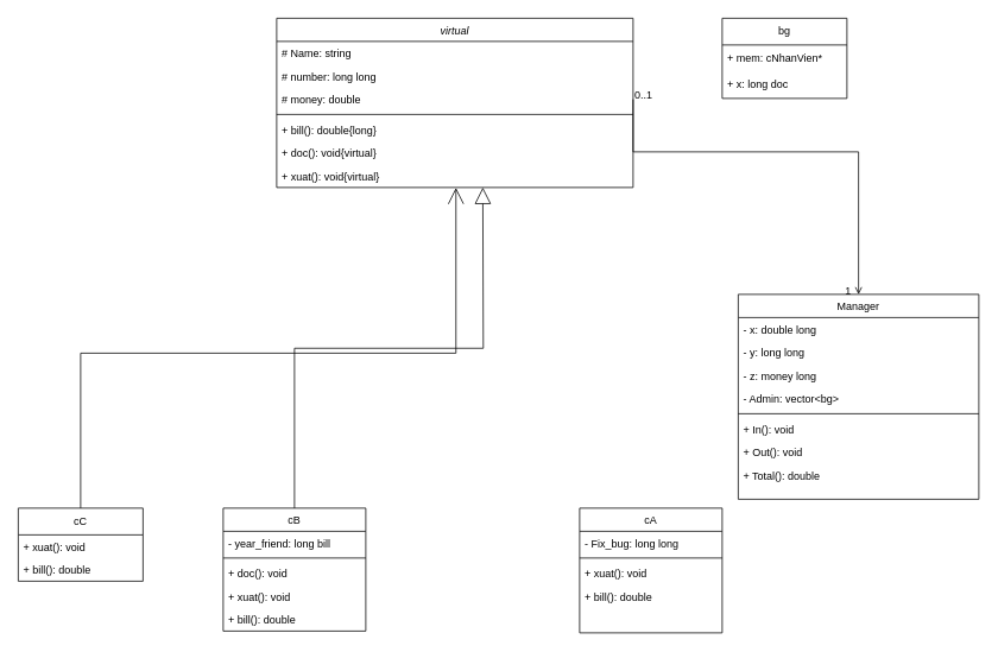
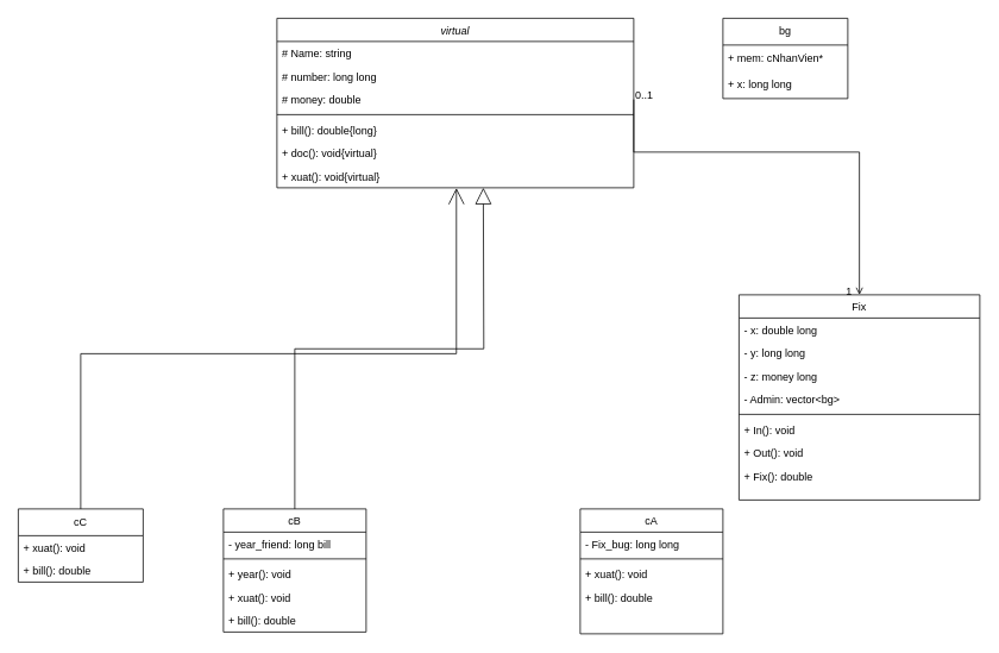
  <mxCell id="0" />
  <mxCell id="1" parent="0" />
  <mxCell id="2" value="virtual" style="swimlane;fontStyle=2;align=center;verticalAlign=top;childLayout=stackLayout;horizontal=1;startSize=26;horizontalStack=0;resizeParent=1;resizeLast=0;collapsible=1;marginBottom=0;rounded=0;shadow=0;strokeWidth=1;" vertex="1" parent="1"><mxGeometry x="310" y="20" width="400" height="190" as="geometry"><mxRectangle x="230" y="140" width="160" height="26" as="alternateBounds" /></mxGeometry></mxCell>
  <mxCell id="3" value="# Name: string" style="text;align=left;verticalAlign=top;spacingLeft=4;spacingRight=4;overflow=hidden;rotatable=0;points=[[0,0.5],[1,0.5]];portConstraint=eastwest;rounded=0;shadow=0;html=0;" vertex="1" parent="2"><mxGeometry y="26" width="400" height="26" as="geometry" /></mxCell>
  <mxCell id="4" value="# number: long long" style="text;align=left;verticalAlign=top;spacingLeft=4;spacingRight=4;overflow=hidden;rotatable=0;points=[[0,0.5],[1,0.5]];portConstraint=eastwest;rounded=0;shadow=0;html=0;" vertex="1" parent="2"><mxGeometry y="52" width="400" height="26" as="geometry" /></mxCell>
  <mxCell id="5" value="# money: double" style="text;align=left;verticalAlign=top;spacingLeft=4;spacingRight=4;overflow=hidden;rotatable=0;points=[[0,0.5],[1,0.5]];portConstraint=eastwest;rounded=0;shadow=0;html=0;" vertex="1" parent="2"><mxGeometry y="78" width="400" height="26" as="geometry" /></mxCell>
  <mxCell id="6" value="" style="line;html=1;strokeWidth=1;align=left;verticalAlign=middle;spacingTop=-1;spacingLeft=3;spacingRight=3;rotatable=0;labelPosition=right;points=[];portConstraint=eastwest;" vertex="1" parent="2"><mxGeometry y="104" width="400" height="8" as="geometry" /></mxCell>
  <mxCell id="7" value="+ bill(): double{long}" style="text;align=left;verticalAlign=top;spacingLeft=4;spacingRight=4;overflow=hidden;rotatable=0;points=[[0,0.5],[1,0.5]];portConstraint=eastwest;" vertex="1" parent="2"><mxGeometry y="112" width="400" height="26" as="geometry" /></mxCell>
  <mxCell id="8" value="+ doc(): void{virtual}" style="text;align=left;verticalAlign=top;spacingLeft=4;spacingRight=4;overflow=hidden;rotatable=0;points=[[0,0.5],[1,0.5]];portConstraint=eastwest;" vertex="1" parent="2"><mxGeometry y="138" width="400" height="26" as="geometry" /></mxCell>
  <mxCell id="9" value="+ xuat(): void{virtual}" style="text;align=left;verticalAlign=top;spacingLeft=4;spacingRight=4;overflow=hidden;rotatable=0;points=[[0,0.5],[1,0.5]];portConstraint=eastwest;" vertex="1" parent="2"><mxGeometry y="164" width="400" height="26" as="geometry" /></mxCell>
  <mxCell id="10" value="cB" style="swimlane;fontStyle=0;align=center;verticalAlign=top;childLayout=stackLayout;horizontal=1;startSize=26;horizontalStack=0;resizeParent=1;resizeLast=0;collapsible=1;marginBottom=0;rounded=0;shadow=0;strokeWidth=1;" vertex="1" parent="1"><mxGeometry x="250" y="570" width="160" height="138" as="geometry"><mxRectangle x="130" y="380" width="160" height="26" as="alternateBounds" /></mxGeometry></mxCell>
  <mxCell id="11" value="- year_friend: long bill" style="text;align=left;verticalAlign=top;spacingLeft=4;spacingRight=4;overflow=hidden;rotatable=0;points=[[0,0.5],[1,0.5]];portConstraint=eastwest;" vertex="1" parent="10"><mxGeometry y="26" width="160" height="26" as="geometry" /></mxCell>
  <mxCell id="12" value="" style="line;html=1;strokeWidth=1;align=left;verticalAlign=middle;spacingTop=-1;spacingLeft=3;spacingRight=3;rotatable=0;labelPosition=right;points=[];portConstraint=eastwest;" vertex="1" parent="10"><mxGeometry y="52" width="160" height="8" as="geometry" /></mxCell>
- <mxCell id="13" value="+ doc(): void" style="text;align=left;verticalAlign=top;spacingLeft=4;spacingRight=4;overflow=hidden;rotatable=0;points=[[0,0.5],[1,0.5]];portConstraint=eastwest;" vertex="1" parent="10"><mxGeometry y="60" width="160" height="26" as="geometry" /></mxCell>
+ <mxCell id="13" value="+ year(): void" style="text;align=left;verticalAlign=top;spacingLeft=4;spacingRight=4;overflow=hidden;rotatable=0;points=[[0,0.5],[1,0.5]];portConstraint=eastwest;" vertex="1" parent="10"><mxGeometry y="60" width="160" height="26" as="geometry" /></mxCell>
  <mxCell id="14" value="+ xuat(): void" style="text;align=left;verticalAlign=top;spacingLeft=4;spacingRight=4;overflow=hidden;rotatable=0;points=[[0,0.5],[1,0.5]];portConstraint=eastwest;" vertex="1" parent="10"><mxGeometry y="86" width="160" height="26" as="geometry" /></mxCell>
  <mxCell id="15" value="+ bill(): double" style="text;align=left;verticalAlign=top;spacingLeft=4;spacingRight=4;overflow=hidden;rotatable=0;points=[[0,0.5],[1,0.5]];portConstraint=eastwest;" vertex="1" parent="10"><mxGeometry y="112" width="160" height="26" as="geometry" /></mxCell>
  <mxCell id="16" value="cA" style="swimlane;fontStyle=0;align=center;verticalAlign=top;childLayout=stackLayout;horizontal=1;startSize=26;horizontalStack=0;resizeParent=1;resizeLast=0;collapsible=1;marginBottom=0;rounded=0;shadow=0;strokeWidth=1;" vertex="1" parent="1"><mxGeometry x="650" y="570" width="160" height="140" as="geometry"><mxRectangle x="340" y="380" width="170" height="26" as="alternateBounds" /></mxGeometry></mxCell>
  <mxCell id="17" value="- Fix_bug: long long" style="text;align=left;verticalAlign=top;spacingLeft=4;spacingRight=4;overflow=hidden;rotatable=0;points=[[0,0.5],[1,0.5]];portConstraint=eastwest;" vertex="1" parent="16"><mxGeometry y="26" width="160" height="26" as="geometry" /></mxCell>
  <mxCell id="18" value="" style="line;html=1;strokeWidth=1;align=left;verticalAlign=middle;spacingTop=-1;spacingLeft=3;spacingRight=3;rotatable=0;labelPosition=right;points=[];portConstraint=eastwest;" vertex="1" parent="16"><mxGeometry y="52" width="160" height="8" as="geometry" /></mxCell>
  <mxCell id="19" value="+ xuat(): void" style="text;align=left;verticalAlign=top;spacingLeft=4;spacingRight=4;overflow=hidden;rotatable=0;points=[[0,0.5],[1,0.5]];portConstraint=eastwest;" vertex="1" parent="16"><mxGeometry y="60" width="160" height="26" as="geometry" /></mxCell>
  <mxCell id="20" value="+ bill(): double" style="text;align=left;verticalAlign=top;spacingLeft=4;spacingRight=4;overflow=hidden;rotatable=0;points=[[0,0.5],[1,0.5]];portConstraint=eastwest;" vertex="1" parent="16"><mxGeometry y="86" width="160" height="26" as="geometry" /></mxCell>
- <mxCell id="21" value="Manager" style="swimlane;fontStyle=0;align=center;verticalAlign=top;childLayout=stackLayout;horizontal=1;startSize=26;horizontalStack=0;resizeParent=1;resizeLast=0;collapsible=1;marginBottom=0;rounded=0;shadow=0;strokeWidth=1;" vertex="1" parent="1"><mxGeometry x="828" y="330" width="270" height="230" as="geometry"><mxRectangle x="550" y="140" width="160" height="26" as="alternateBounds" /></mxGeometry></mxCell>
+ <mxCell id="21" value="Fix" style="swimlane;fontStyle=0;align=center;verticalAlign=top;childLayout=stackLayout;horizontal=1;startSize=26;horizontalStack=0;resizeParent=1;resizeLast=0;collapsible=1;marginBottom=0;rounded=0;shadow=0;strokeWidth=1;" vertex="1" parent="1"><mxGeometry x="828" y="330" width="270" height="230" as="geometry"><mxRectangle x="550" y="140" width="160" height="26" as="alternateBounds" /></mxGeometry></mxCell>
  <mxCell id="22" value="- x: double long" style="text;align=left;verticalAlign=top;spacingLeft=4;spacingRight=4;overflow=hidden;rotatable=0;points=[[0,0.5],[1,0.5]];portConstraint=eastwest;" vertex="1" parent="21"><mxGeometry y="26" width="270" height="26" as="geometry" /></mxCell>
  <mxCell id="23" value="- y: long long" style="text;align=left;verticalAlign=top;spacingLeft=4;spacingRight=4;overflow=hidden;rotatable=0;points=[[0,0.5],[1,0.5]];portConstraint=eastwest;" vertex="1" parent="21"><mxGeometry y="52" width="270" height="26" as="geometry" /></mxCell>
  <mxCell id="24" value="- z: money long" style="text;align=left;verticalAlign=top;spacingLeft=4;spacingRight=4;overflow=hidden;rotatable=0;points=[[0,0.5],[1,0.5]];portConstraint=eastwest;" vertex="1" parent="21"><mxGeometry y="78" width="270" height="26" as="geometry" /></mxCell>
  <mxCell id="25" value="- Admin: vector&lt;bg&gt;" style="text;align=left;verticalAlign=top;spacingLeft=4;spacingRight=4;overflow=hidden;rotatable=0;points=[[0,0.5],[1,0.5]];portConstraint=eastwest;rounded=0;shadow=0;html=0;" vertex="1" parent="21"><mxGeometry y="104" width="270" height="26" as="geometry" /></mxCell>
  <mxCell id="26" value="" style="line;html=1;strokeWidth=1;align=left;verticalAlign=middle;spacingTop=-1;spacingLeft=3;spacingRight=3;rotatable=0;labelPosition=right;points=[];portConstraint=eastwest;" vertex="1" parent="21"><mxGeometry y="130" width="270" height="8" as="geometry" /></mxCell>
  <mxCell id="27" value="+ In(): void" style="text;align=left;verticalAlign=top;spacingLeft=4;spacingRight=4;overflow=hidden;rotatable=0;points=[[0,0.5],[1,0.5]];portConstraint=eastwest;" vertex="1" parent="21"><mxGeometry y="138" width="270" height="26" as="geometry" /></mxCell>
  <mxCell id="28" value="+ Out(): void" style="text;align=left;verticalAlign=top;spacingLeft=4;spacingRight=4;overflow=hidden;rotatable=0;points=[[0,0.5],[1,0.5]];portConstraint=eastwest;" vertex="1" parent="21"><mxGeometry y="164" width="270" height="26" as="geometry" /></mxCell>
- <mxCell id="29" value="+ Total(): double" style="text;align=left;verticalAlign=top;spacingLeft=4;spacingRight=4;overflow=hidden;rotatable=0;points=[[0,0.5],[1,0.5]];portConstraint=eastwest;" vertex="1" parent="21"><mxGeometry y="190" width="270" height="26" as="geometry" /></mxCell>
+ <mxCell id="29" value="+ Fix(): double" style="text;align=left;verticalAlign=top;spacingLeft=4;spacingRight=4;overflow=hidden;rotatable=0;points=[[0,0.5],[1,0.5]];portConstraint=eastwest;" vertex="1" parent="21"><mxGeometry y="190" width="270" height="26" as="geometry" /></mxCell>
  <mxCell id="30" value="bg" style="swimlane;fontStyle=0;childLayout=stackLayout;horizontal=1;startSize=30;horizontalStack=0;resizeParent=1;resizeParentMax=0;resizeLast=0;collapsible=1;marginBottom=0;whiteSpace=wrap;html=1;" vertex="1" parent="1"><mxGeometry x="810" y="20" width="140" height="90" as="geometry" /></mxCell>
  <mxCell id="31" value="+ mem: cNhanVien*" style="text;strokeColor=none;fillColor=none;align=left;verticalAlign=middle;spacingLeft=4;spacingRight=4;overflow=hidden;points=[[0,0.5],[1,0.5]];portConstraint=eastwest;rotatable=0;whiteSpace=wrap;html=1;" vertex="1" parent="30"><mxGeometry y="30" width="140" height="30" as="geometry" /></mxCell>
- <mxCell id="32" value="+ x: long doc" style="text;strokeColor=none;fillColor=none;align=left;verticalAlign=middle;spacingLeft=4;spacingRight=4;overflow=hidden;points=[[0,0.5],[1,0.5]];portConstraint=eastwest;rotatable=0;whiteSpace=wrap;html=1;" vertex="1" parent="30"><mxGeometry y="60" width="140" height="30" as="geometry" /></mxCell>
+ <mxCell id="32" value="+ x: long long" style="text;strokeColor=none;fillColor=none;align=left;verticalAlign=middle;spacingLeft=4;spacingRight=4;overflow=hidden;points=[[0,0.5],[1,0.5]];portConstraint=eastwest;rotatable=0;whiteSpace=wrap;html=1;" vertex="1" parent="30"><mxGeometry y="60" width="140" height="30" as="geometry" /></mxCell>
  <mxCell id="33" value="" style="endArrow=open;shadow=0;strokeWidth=1;rounded=0;curved=0;endFill=1;edgeStyle=elbowEdgeStyle;elbow=vertical;entryX=0.5;entryY=0;entryDx=0;entryDy=0;exitX=1;exitY=0.5;exitDx=0;exitDy=0;" edge="1" parent="1" target="21"><mxGeometry x="0.5" y="41" relative="1" as="geometry"><mxPoint x="710" y="111" as="sourcePoint" /><mxPoint x="993" y="288" as="targetPoint" /><mxPoint x="-40" y="32" as="offset" /><Array as="points"><mxPoint x="870" y="170" /></Array></mxGeometry></mxCell>
  <mxCell id="34" value="0..1" style="resizable=0;align=left;verticalAlign=bottom;labelBackgroundColor=none;fontSize=12;" connectable="0" vertex="1" parent="33"><mxGeometry x="-1" relative="1" as="geometry"><mxPoint y="4" as="offset" /></mxGeometry></mxCell>
  <mxCell id="35" value="1" style="resizable=0;align=right;verticalAlign=bottom;labelBackgroundColor=none;fontSize=12;" connectable="0" vertex="1" parent="33"><mxGeometry x="1" relative="1" as="geometry"><mxPoint x="-7" y="4" as="offset" /></mxGeometry></mxCell>
  <mxCell id="36" value="cC" style="swimlane;fontStyle=0;childLayout=stackLayout;horizontal=1;startSize=30;horizontalStack=0;resizeParent=1;resizeParentMax=0;resizeLast=0;collapsible=1;marginBottom=0;whiteSpace=wrap;html=1;" vertex="1" parent="1"><mxGeometry x="20" y="570" width="140" height="82" as="geometry" /></mxCell>
  <mxCell id="37" value="+ xuat(): void" style="text;align=left;verticalAlign=top;spacingLeft=4;spacingRight=4;overflow=hidden;rotatable=0;points=[[0,0.5],[1,0.5]];portConstraint=eastwest;" vertex="1" parent="36"><mxGeometry y="30" width="140" height="26" as="geometry" /></mxCell>
  <mxCell id="38" value="+ bill(): double" style="text;align=left;verticalAlign=top;spacingLeft=4;spacingRight=4;overflow=hidden;rotatable=0;points=[[0,0.5],[1,0.5]];portConstraint=eastwest;" vertex="1" parent="36"><mxGeometry y="56" width="140" height="26" as="geometry" /></mxCell>
  <mxCell id="39" value="" style="endArrow=open;endSize=16;endFill=0;html=1;rounded=0;exitX=0.5;exitY=0;exitDx=0;exitDy=0;edgeStyle=orthogonalEdgeStyle;entryX=0.503;entryY=1.013;entryDx=0;entryDy=0;entryPerimeter=0;" edge="1" parent="1" source="36" target="9"><mxGeometry width="160" relative="1" as="geometry"><mxPoint x="340" y="540" as="sourcePoint" /><mxPoint x="510" y="220" as="targetPoint" /><Array as="points"><mxPoint x="90" y="396" /><mxPoint x="511" y="396" /></Array></mxGeometry></mxCell>
  <mxCell id="40" value="" style="endArrow=block;endSize=16;endFill=0;html=1;rounded=0;exitX=0.5;exitY=0;exitDx=0;exitDy=0;entryX=0.511;entryY=0.908;entryDx=0;entryDy=0;entryPerimeter=0;edgeStyle=orthogonalEdgeStyle;" edge="1" parent="1" source="10"><mxGeometry width="160" relative="1" as="geometry"><mxPoint x="356.96" y="572.4" as="sourcePoint" /><mxPoint x="541.36" y="210.008" as="targetPoint" /></mxGeometry></mxCell>
